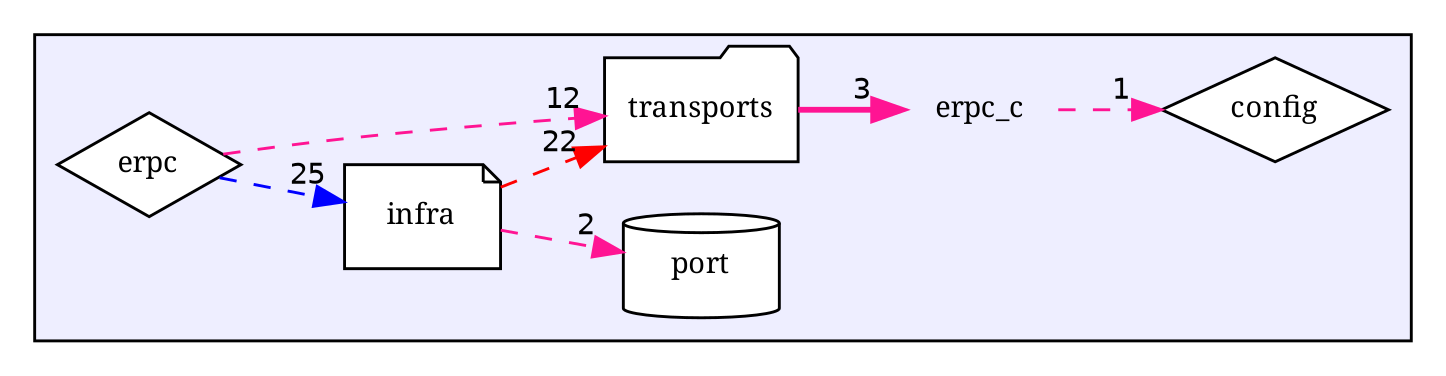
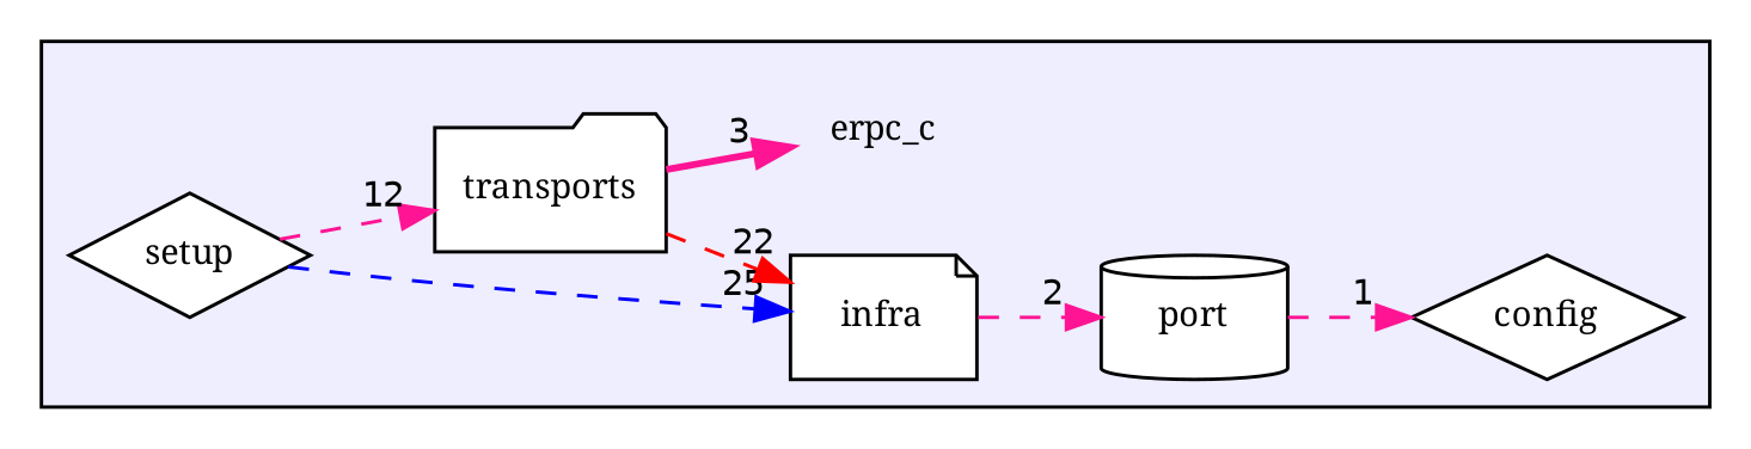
  digraph {
    compound=true
    fontname="Noto Serif"
    rankdir=LR
    node [fontname="Noto Serif" fontsize=10 shape=diamond color=black fillcolor=white style=filled]
    edge [color=deeppink fontname="Noto Serif" labeldistance=1.5 labelfontname=Helvetica labelfontsize=10 style=dashed]
    n1 [label=erpc_c shape=plaintext color="" fillcolor="" style=""]
    n2 [label=config]
    n3 [label=infra shape=note]
    n4 [label=port shape=cylinder]
-   n5 [label=erpc]
+   n5 [label=setup]
    n6 [label=transports shape=folder]
    subgraph cluster_1 {
      bgcolor="#eeeeff"
      pencolor=black
      n1
      n2
      n3
      n4
      n5
      n6
    }
    n3 -> n4 [headlabel=2]
-   n1 -> n2 [headlabel=1]
+   n4 -> n2 [headlabel=1]
    n5 -> n3 [color=blue headlabel=25]
    n5 -> n6 [headlabel=12]
    n6 -> n1 [headlabel=3 style=bold]
-   n3 -> n6 [color=red headlabel=22]
+   n6 -> n3 [color=red headlabel=22]
  }
